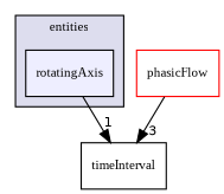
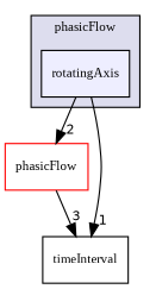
  digraph {
    compound=true
    fontname="Liberation Serif"
    node [fontname="Liberation Serif" fontsize=10 shape=box style=filled]
    edge [fontname="Liberation Serif" labeldistance=1.5 labelfontname=Helvetica labelfontsize=10]
    n1 [fillcolor="#eeeeff" label=rotatingAxis pencolor=black]
    n2 [color=red fillcolor=white label=phasicFlow]
    n3 [label=timeInterval style=""]
    subgraph cluster_1 {
      bgcolor="#ddddee"
      fontsize=10
-     label=entities
+     label=phasicFlow
      pencolor=black
      n1
    }
+   n1 -> n2 [headlabel=2]
    n1 -> n3 [headlabel=1]
    n2 -> n3 [headlabel=3]
  }
